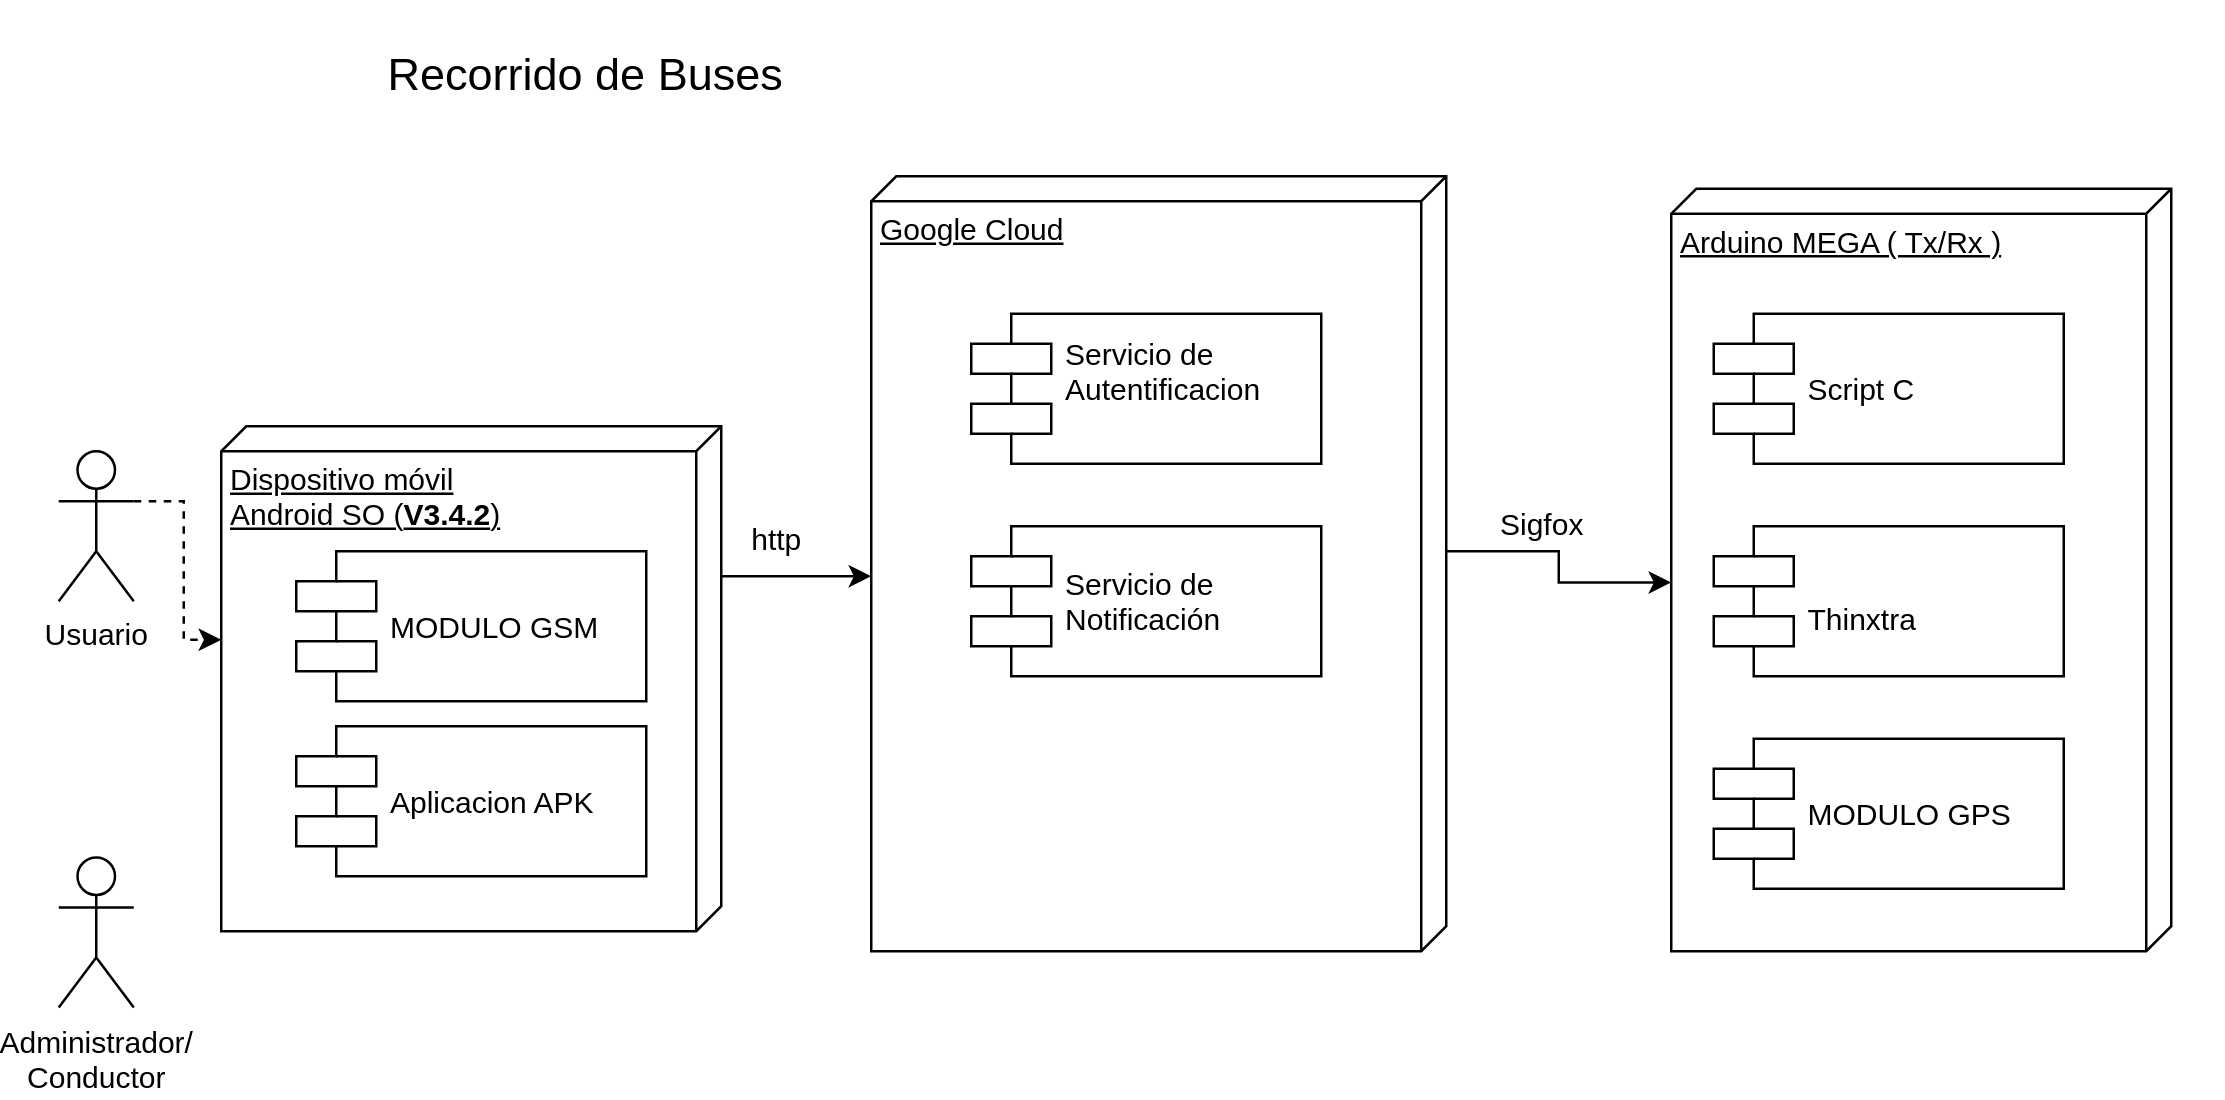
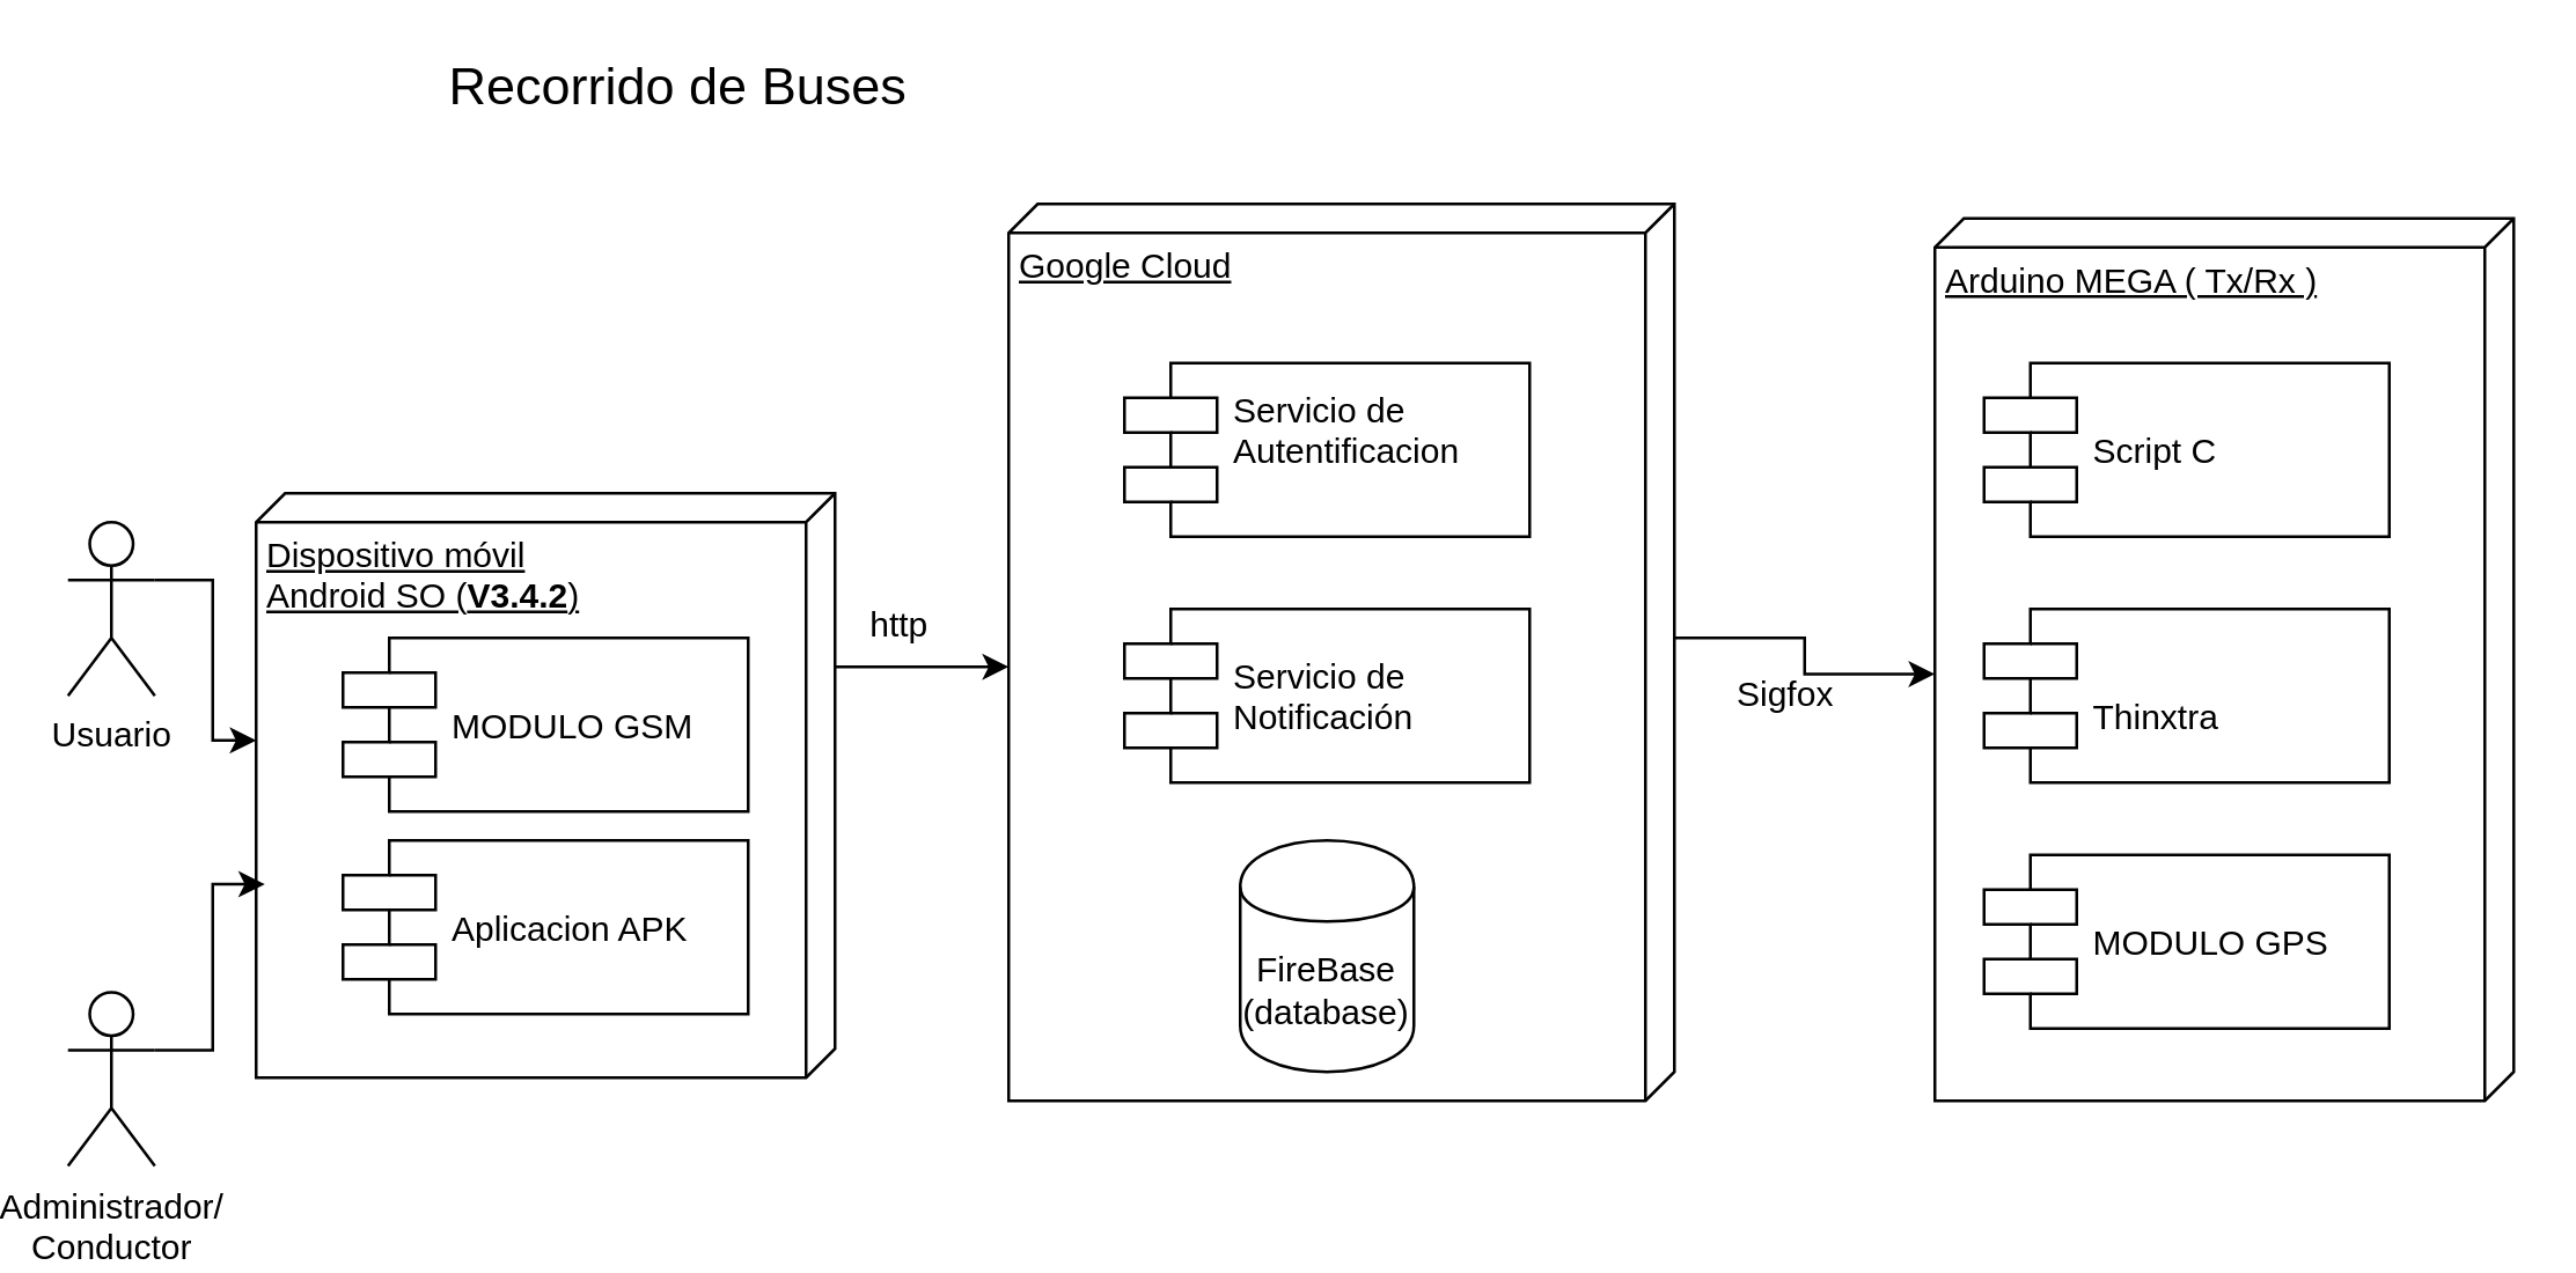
  <mxCell id="0" />
  <mxCell id="1" parent="0" />
  <mxCell id="2" value="Recorrido de Buses" style="text;html=1;strokeColor=none;fillColor=none;align=left;verticalAlign=middle;whiteSpace=wrap;rounded=0;fontSize=18;fontStyle=0" parent="1" vertex="1"><mxGeometry x="150" y="20" width="220" height="20" as="geometry" /></mxCell>
  <mxCell id="3" style="edgeStyle=orthogonalEdgeStyle;rounded=0;orthogonalLoop=1;jettySize=auto;html=1;exitX=0;exitY=0;exitDx=60;exitDy=0;exitPerimeter=0;entryX=0;entryY=0;entryDx=160;entryDy=230;entryPerimeter=0;" parent="1" source="5" target="14" edge="1"><mxGeometry relative="1" as="geometry" /></mxCell>
  <mxCell id="4" value="http" style="text;html=1;resizable=0;points=[];align=center;verticalAlign=middle;labelBackgroundColor=#ffffff;" parent="3" vertex="1" connectable="0"><mxGeometry x="-0.422" y="-2" relative="1" as="geometry"><mxPoint x="4" y="-17" as="offset" /></mxGeometry></mxCell>
  <mxCell id="5" value="Dispositivo móvil&lt;br&gt;Android SO (&lt;b&gt;V3.4.2&lt;/b&gt;)" style="verticalAlign=top;align=left;spacingTop=8;spacingLeft=2;spacingRight=12;shape=cube;size=10;direction=south;fontStyle=4;html=1;" parent="1" vertex="1"><mxGeometry x="85" y="170" width="200" height="202" as="geometry" /></mxCell>
  <mxCell id="6" value="Aplicacion APK" style="shape=component;align=left;spacingLeft=36;" parent="1" vertex="1"><mxGeometry x="115" y="290" width="140" height="60" as="geometry" /></mxCell>
  <mxCell id="7" value="&lt;div&gt;Arduino MEGA ( Tx/Rx )&lt;/div&gt;" style="verticalAlign=top;align=left;spacingTop=8;spacingLeft=2;spacingRight=12;shape=cube;size=10;direction=south;fontStyle=4;html=1;" parent="1" vertex="1"><mxGeometry x="665" y="75" width="200" height="305" as="geometry" /></mxCell>
  <mxCell id="8" value="Script C" style="shape=component;align=left;spacingLeft=36;" parent="1" vertex="1"><mxGeometry x="682" y="125" width="140" height="60" as="geometry" /></mxCell>
- <mxCell id="9" style="edgeStyle=orthogonalEdgeStyle;rounded=0;orthogonalLoop=1;jettySize=auto;html=1;exitX=1;exitY=0.333;exitDx=0;exitDy=0;exitPerimeter=0;entryX=0.423;entryY=1;entryDx=0;entryDy=0;entryPerimeter=0;dashed=1;" parent="1" source="10" target="5" edge="1"><mxGeometry relative="1" as="geometry" /></mxCell>
+ <mxCell id="9" style="edgeStyle=orthogonalEdgeStyle;rounded=0;orthogonalLoop=1;jettySize=auto;html=1;exitX=1;exitY=0.333;exitDx=0;exitDy=0;exitPerimeter=0;entryX=0.423;entryY=1;entryDx=0;entryDy=0;entryPerimeter=0;" parent="1" source="10" target="5" edge="1"><mxGeometry relative="1" as="geometry" /></mxCell>
  <mxCell id="10" value="Usuario" style="shape=umlActor;verticalLabelPosition=bottom;labelBackgroundColor=#ffffff;verticalAlign=top;html=1;" parent="1" vertex="1"><mxGeometry x="20" y="180" width="30" height="60" as="geometry" /></mxCell>
+ <mxCell id="11" style="edgeStyle=orthogonalEdgeStyle;rounded=0;orthogonalLoop=1;jettySize=auto;html=1;exitX=1;exitY=0.333;exitDx=0;exitDy=0;exitPerimeter=0;entryX=0.669;entryY=0.985;entryDx=0;entryDy=0;entryPerimeter=0;" parent="1" source="12" target="5" edge="1"><mxGeometry relative="1" as="geometry"><Array as="points"><mxPoint x="70" y="363" /><mxPoint x="70" y="305" /></Array></mxGeometry></mxCell>
  <mxCell id="12" value="&lt;div&gt;Administrador/&lt;/div&gt;&lt;div&gt;Conductor&lt;/div&gt;" style="shape=umlActor;verticalLabelPosition=bottom;labelBackgroundColor=#ffffff;verticalAlign=top;html=1;" parent="1" vertex="1"><mxGeometry x="20" y="342.5" width="30" height="60" as="geometry" /></mxCell>
  <mxCell id="13" style="edgeStyle=orthogonalEdgeStyle;rounded=0;orthogonalLoop=1;jettySize=auto;html=1;exitX=0;exitY=0;exitDx=150;exitDy=0;exitPerimeter=0;entryX=0;entryY=0;entryDx=157.5;entryDy=200;entryPerimeter=0;" parent="1" source="14" target="7" edge="1"><mxGeometry relative="1" as="geometry" /></mxCell>
  <mxCell id="14" value="Google Cloud" style="verticalAlign=top;align=left;spacingTop=8;spacingLeft=2;spacingRight=12;shape=cube;size=10;direction=south;fontStyle=4;html=1;" parent="1" vertex="1"><mxGeometry x="345" y="70" width="230" height="310" as="geometry" /></mxCell>
  <mxCell id="15" value="Servicio de &#10;Autentificacion &#10;" style="shape=component;align=left;spacingLeft=36;" parent="1" vertex="1"><mxGeometry x="385" y="125" width="140" height="60" as="geometry" /></mxCell>
  <mxCell id="16" value="Servicio de &#10;Notificación" style="shape=component;align=left;spacingLeft=36;" parent="1" vertex="1"><mxGeometry x="385" y="210" width="140" height="60" as="geometry" /></mxCell>
+ <mxCell id="17" value="FireBase (database)" style="shape=cylinder;whiteSpace=wrap;html=1;boundedLbl=1;backgroundOutline=1;" parent="1" vertex="1"><mxGeometry x="425" y="290" width="60" height="80" as="geometry" /></mxCell>
  <mxCell id="18" value="MODULO GSM" style="shape=component;align=left;spacingLeft=36;" parent="1" vertex="1"><mxGeometry x="115" y="220" width="140" height="60" as="geometry" /></mxCell>
  <mxCell id="19" value="MODULO GPS" style="shape=component;align=left;spacingLeft=36;" parent="1" vertex="1"><mxGeometry x="682" y="295" width="140" height="60" as="geometry" /></mxCell>
  <mxCell id="20" value="&#10;Thinxtra" style="shape=component;align=left;spacingLeft=36;" parent="1" vertex="1"><mxGeometry x="682" y="210" width="140" height="60" as="geometry" /></mxCell>
- <mxCell id="21" value="Sigfox" style="text;html=1;resizable=0;points=[];autosize=1;align=left;verticalAlign=top;spacingTop=-4;" parent="1" vertex="1"><mxGeometry x="595" y="200" width="50" height="20" as="geometry" /></mxCell>
+ <mxCell id="21" value="Sigfox" style="text;html=1;resizable=0;points=[];autosize=1;align=left;verticalAlign=top;spacingTop=-4;" parent="1" vertex="1"><mxGeometry x="595" y="230" width="50" height="20" as="geometry" /></mxCell>
